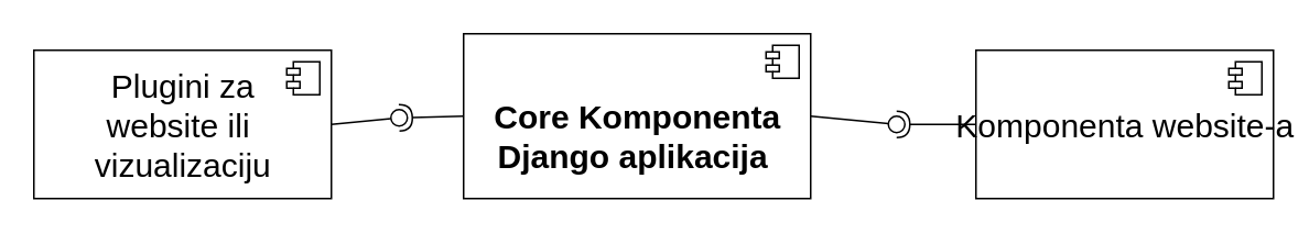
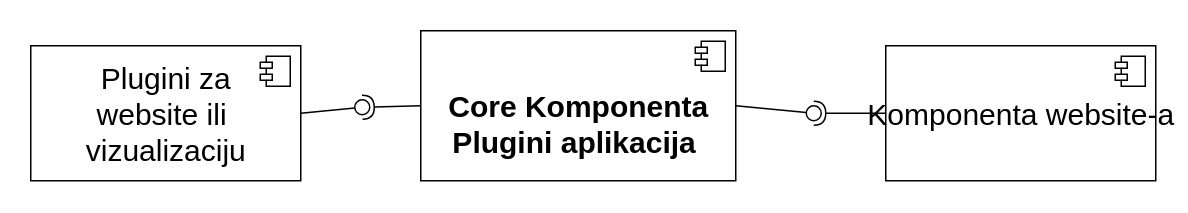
  <mxCell id="0" />
  <mxCell id="1" parent="0" />
- <mxCell id="2" value="&lt;font style=&quot;font-size: 20px;&quot;&gt;&lt;br&gt;&lt;b&gt;Core Komponenta&lt;br&gt;Django aplikacija&amp;nbsp;&lt;/b&gt;&lt;/font&gt;" style="html=1;dropTarget=0;" vertex="1" parent="1"><mxGeometry x="280" y="20" width="210" height="100" as="geometry" /></mxCell>
+ <mxCell id="2" value="&lt;font style=&quot;font-size: 20px;&quot;&gt;&lt;br&gt;&lt;b&gt;Core Komponenta&lt;br&gt;Plugini aplikacija&amp;nbsp;&lt;/b&gt;&lt;/font&gt;" style="html=1;dropTarget=0;" vertex="1" parent="1"><mxGeometry x="280" y="20" width="210" height="100" as="geometry" /></mxCell>
  <mxCell id="3" value="" style="shape=module;jettyWidth=8;jettyHeight=4;" vertex="1" parent="2"><mxGeometry x="1" width="20" height="20" relative="1" as="geometry"><mxPoint x="-27" y="7" as="offset" /></mxGeometry></mxCell>
  <mxCell id="4" value="Komponenta website-a" style="html=1;dropTarget=0;fontSize=20;" vertex="1" parent="1"><mxGeometry x="590" y="30" width="180" height="90" as="geometry" /></mxCell>
  <mxCell id="5" value="" style="shape=module;jettyWidth=8;jettyHeight=4;fontSize=20;" vertex="1" parent="4"><mxGeometry x="1" width="20" height="20" relative="1" as="geometry"><mxPoint x="-27" y="7" as="offset" /></mxGeometry></mxCell>
  <mxCell id="6" value="" style="rounded=0;orthogonalLoop=1;jettySize=auto;html=1;endArrow=none;endFill=0;sketch=0;sourcePerimeterSpacing=0;targetPerimeterSpacing=0;fontSize=20;exitX=1;exitY=0.5;exitDx=0;exitDy=0;" edge="1" target="8" parent="1" source="2"><mxGeometry relative="1" as="geometry"><mxPoint x="522" y="75" as="sourcePoint" /></mxGeometry></mxCell>
  <mxCell id="7" value="" style="rounded=0;orthogonalLoop=1;jettySize=auto;html=1;endArrow=halfCircle;endFill=0;entryX=0.5;entryY=0.5;endSize=6;strokeWidth=1;sketch=0;fontSize=20;" edge="1" target="8" parent="1" source="4"><mxGeometry relative="1" as="geometry"><mxPoint x="562" y="75" as="sourcePoint" /></mxGeometry></mxCell>
  <mxCell id="8" value="" style="ellipse;whiteSpace=wrap;html=1;align=center;aspect=fixed;resizable=0;points=[];outlineConnect=0;sketch=0;fontSize=20;" vertex="1" parent="1"><mxGeometry x="537" y="70" width="10" height="10" as="geometry" /></mxCell>
  <mxCell id="9" value="Plugini za &lt;br&gt;website ili&amp;nbsp;&lt;br&gt;vizualizaciju" style="html=1;dropTarget=0;fontSize=20;" vertex="1" parent="1"><mxGeometry x="20" y="30" width="180" height="90" as="geometry" /></mxCell>
  <mxCell id="10" value="" style="shape=module;jettyWidth=8;jettyHeight=4;fontSize=20;" vertex="1" parent="9"><mxGeometry x="1" width="20" height="20" relative="1" as="geometry"><mxPoint x="-27" y="7" as="offset" /></mxGeometry></mxCell>
  <mxCell id="11" value="" style="rounded=0;orthogonalLoop=1;jettySize=auto;html=1;endArrow=none;endFill=0;sketch=0;sourcePerimeterSpacing=0;targetPerimeterSpacing=0;fontSize=20;exitX=1;exitY=0.5;exitDx=0;exitDy=0;" edge="1" target="13" parent="1" source="9"><mxGeometry relative="1" as="geometry"><mxPoint x="221" y="71" as="sourcePoint" /></mxGeometry></mxCell>
  <mxCell id="12" value="" style="rounded=0;orthogonalLoop=1;jettySize=auto;html=1;endArrow=halfCircle;endFill=0;entryX=0.5;entryY=0.5;endSize=6;strokeWidth=1;sketch=0;fontSize=20;exitX=0;exitY=0.5;exitDx=0;exitDy=0;" edge="1" target="13" parent="1" source="2"><mxGeometry relative="1" as="geometry"><mxPoint x="261" y="71" as="sourcePoint" /></mxGeometry></mxCell>
  <mxCell id="13" value="" style="ellipse;whiteSpace=wrap;html=1;align=center;aspect=fixed;resizable=0;points=[];outlineConnect=0;sketch=0;fontSize=20;" vertex="1" parent="1"><mxGeometry x="236" y="66" width="10" height="10" as="geometry" /></mxCell>
